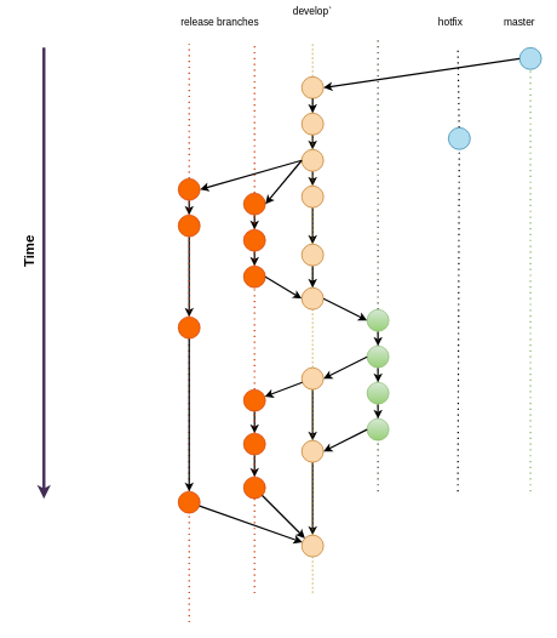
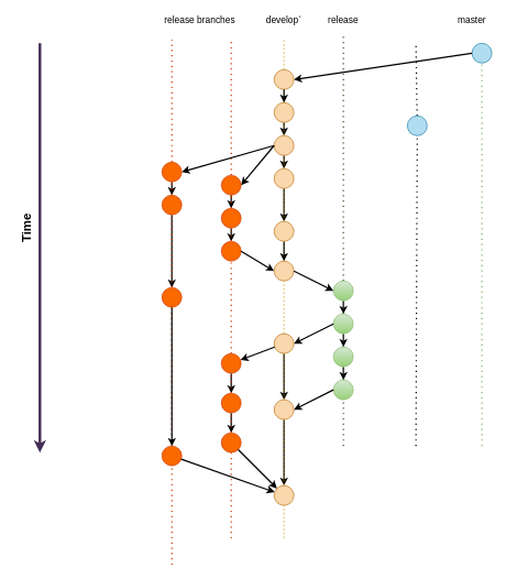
  <mxCell id="0" />
  <mxCell id="1" parent="0" />
  <mxCell id="2" value="" style="endArrow=none;dashed=1;html=1;dashPattern=1 3;strokeWidth=2;gradientColor=#97d077;fillColor=#d5e8d4;strokeColor=#82b366;startArrow=none;" parent="1" edge="1" source="15"><mxGeometry width="50" height="50" relative="1" as="geometry"><mxPoint x="730" y="675" as="sourcePoint" /><mxPoint x="730" y="65" as="targetPoint" /></mxGeometry></mxCell>
  <mxCell id="3" value="&lt;font style=&quot;font-size: 14px&quot;&gt;master&lt;/font&gt;" style="text;html=1;strokeColor=none;fillColor=none;align=center;verticalAlign=middle;whiteSpace=wrap;rounded=0;" parent="1" vertex="1"><mxGeometry x="695" y="20" width="40" height="20" as="geometry" /></mxCell>
  <mxCell id="4" value="" style="endArrow=none;dashed=1;html=1;fillColor=#e3c800;strokeColor=#B09500;startArrow=none;" parent="1" edge="1" source="17"><mxGeometry width="50" height="50" relative="1" as="geometry"><mxPoint x="430" y="670" as="sourcePoint" /><mxPoint x="430" y="60" as="targetPoint" /></mxGeometry></mxCell>
- <mxCell id="5" value="&lt;font style=&quot;font-size: 14px&quot;&gt;develop`&lt;/font&gt;" style="text;html=1;strokeColor=none;fillColor=none;align=center;verticalAlign=middle;whiteSpace=wrap;rounded=0;" parent="1" vertex="1"><mxGeometry x="400" y="5" width="60" height="20" as="geometry" /></mxCell>
+ <mxCell id="5" value="&lt;font style=&quot;font-size: 14px&quot;&gt;develop`&lt;/font&gt;" style="text;html=1;strokeColor=none;fillColor=none;align=center;verticalAlign=middle;whiteSpace=wrap;rounded=0;" parent="1" vertex="1"><mxGeometry x="400" y="20" width="60" height="20" as="geometry" /></mxCell>
  <mxCell id="6" value="" style="endArrow=none;dashed=1;html=1;dashPattern=1 3;strokeWidth=2;fillColor=#fa6800;strokeColor=#C73500;startArrow=none;" parent="1" edge="1" source="30"><mxGeometry width="50" height="50" relative="1" as="geometry"><mxPoint x="350" y="670" as="sourcePoint" /><mxPoint x="350" y="60" as="targetPoint" /></mxGeometry></mxCell>
  <mxCell id="7" value="&lt;font style=&quot;font-size: 14px&quot;&gt;release branches&lt;/font&gt;" style="text;html=1;strokeColor=none;fillColor=none;align=center;verticalAlign=middle;whiteSpace=wrap;rounded=0;" parent="1" vertex="1"><mxGeometry x="230" y="20" width="145" height="20" as="geometry" /></mxCell>
  <mxCell id="8" value="" style="endArrow=none;dashed=1;html=1;dashPattern=1 3;strokeWidth=2;fillColor=#fa6800;strokeColor=#C73500;startArrow=none;" parent="1" edge="1" source="47"><mxGeometry width="50" height="50" relative="1" as="geometry"><mxPoint x="260" y="670" as="sourcePoint" /><mxPoint x="260" y="60" as="targetPoint" /></mxGeometry></mxCell>
  <mxCell id="9" value="" style="endArrow=classic;html=1;fillColor=#76608a;strokeColor=#432D57;strokeWidth=4;" parent="1" edge="1"><mxGeometry width="50" height="50" relative="1" as="geometry"><mxPoint x="60" y="65" as="sourcePoint" /><mxPoint x="60" y="685" as="targetPoint" /><Array as="points"><mxPoint x="60" y="355" /></Array></mxGeometry></mxCell>
  <mxCell id="10" value="&lt;b&gt;&lt;font style=&quot;font-size: 19px&quot;&gt;Time&lt;/font&gt;&lt;/b&gt;" style="text;html=1;strokeColor=none;fillColor=none;align=center;verticalAlign=middle;whiteSpace=wrap;rounded=0;rotation=-90;" parent="1" vertex="1"><mxGeometry x="20" y="335" width="40" height="20" as="geometry" /></mxCell>
  <mxCell id="11" value="" style="endArrow=none;dashed=1;html=1;dashPattern=1 3;strokeWidth=2;fillColor=#6d8764;strokeColor=#3A5431;startArrow=none;" edge="1" parent="1" source="56"><mxGeometry width="50" height="50" relative="1" as="geometry"><mxPoint x="520" y="675" as="sourcePoint" /><mxPoint x="520" y="55" as="targetPoint" /></mxGeometry></mxCell>
+ <mxCell id="12" value="&lt;font style=&quot;font-size: 14px&quot;&gt;release&lt;/font&gt;" style="text;html=1;strokeColor=none;fillColor=none;align=center;verticalAlign=middle;whiteSpace=wrap;rounded=0;" vertex="1" parent="1"><mxGeometry x="500" y="20" width="40" height="20" as="geometry" /></mxCell>
  <mxCell id="13" value="" style="endArrow=none;dashed=1;html=1;dashPattern=1 3;strokeWidth=2;startArrow=none;" edge="1" parent="1" source="41"><mxGeometry width="50" height="50" relative="1" as="geometry"><mxPoint x="630" y="675" as="sourcePoint" /><mxPoint x="630" y="65" as="targetPoint" /></mxGeometry></mxCell>
- <mxCell id="14" value="&lt;font style=&quot;font-size: 14px&quot;&gt;hotfix&lt;/font&gt;" style="text;html=1;strokeColor=none;fillColor=none;align=center;verticalAlign=middle;whiteSpace=wrap;rounded=0;" vertex="1" parent="1"><mxGeometry x="600" y="20" width="40" height="20" as="geometry" /></mxCell>
  <mxCell id="15" value="" style="ellipse;whiteSpace=wrap;html=1;aspect=fixed;fillColor=#b1ddf0;strokeColor=#10739e;" vertex="1" parent="1"><mxGeometry x="715" y="65" width="30" height="30" as="geometry" /></mxCell>
  <mxCell id="16" value="" style="endArrow=none;dashed=1;html=1;dashPattern=1 3;strokeWidth=2;gradientColor=#97d077;fillColor=#d5e8d4;strokeColor=#82b366;" edge="1" parent="1" target="15"><mxGeometry width="50" height="50" relative="1" as="geometry"><mxPoint x="730" y="675" as="sourcePoint" /><mxPoint x="730" y="65" as="targetPoint" /></mxGeometry></mxCell>
  <mxCell id="17" value="" style="ellipse;whiteSpace=wrap;html=1;aspect=fixed;fillColor=#fad7ac;strokeColor=#b46504;" vertex="1" parent="1"><mxGeometry x="415" y="105" width="30" height="30" as="geometry" /></mxCell>
  <mxCell id="18" value="" style="endArrow=none;dashed=1;html=1;fillColor=#e3c800;strokeColor=#B09500;startArrow=none;" edge="1" parent="1" source="21" target="17"><mxGeometry width="50" height="50" relative="1" as="geometry"><mxPoint x="430" y="670" as="sourcePoint" /><mxPoint x="430" y="60" as="targetPoint" /></mxGeometry></mxCell>
  <mxCell id="19" value="" style="endArrow=classic;html=1;strokeWidth=2;entryX=1;entryY=0.5;entryDx=0;entryDy=0;exitX=0;exitY=0.5;exitDx=0;exitDy=0;" edge="1" parent="1" source="15" target="17"><mxGeometry width="50" height="50" relative="1" as="geometry"><mxPoint x="710" y="85" as="sourcePoint" /><mxPoint x="450" y="109" as="targetPoint" /></mxGeometry></mxCell>
  <mxCell id="20" style="edgeStyle=orthogonalEdgeStyle;rounded=0;orthogonalLoop=1;jettySize=auto;html=1;exitX=0.5;exitY=1;exitDx=0;exitDy=0;entryX=0.5;entryY=0;entryDx=0;entryDy=0;strokeWidth=2;" edge="1" parent="1" source="21" target="24"><mxGeometry relative="1" as="geometry" /></mxCell>
  <mxCell id="21" value="" style="ellipse;whiteSpace=wrap;html=1;aspect=fixed;fillColor=#fad7ac;strokeColor=#b46504;" vertex="1" parent="1"><mxGeometry x="415" y="155" width="30" height="30" as="geometry" /></mxCell>
  <mxCell id="22" value="" style="endArrow=none;dashed=1;html=1;fillColor=#e3c800;strokeColor=#B09500;startArrow=none;" edge="1" parent="1" source="24" target="21"><mxGeometry width="50" height="50" relative="1" as="geometry"><mxPoint x="430" y="670" as="sourcePoint" /><mxPoint x="430" y="135" as="targetPoint" /></mxGeometry></mxCell>
  <mxCell id="23" style="edgeStyle=orthogonalEdgeStyle;rounded=0;orthogonalLoop=1;jettySize=auto;html=1;exitX=0.5;exitY=1;exitDx=0;exitDy=0;strokeWidth=2;" edge="1" parent="1" source="24"><mxGeometry relative="1" as="geometry"><mxPoint x="430" y="255" as="targetPoint" /></mxGeometry></mxCell>
  <mxCell id="24" value="" style="ellipse;whiteSpace=wrap;html=1;aspect=fixed;fillColor=#fad7ac;strokeColor=#b46504;" vertex="1" parent="1"><mxGeometry x="415" y="205" width="30" height="30" as="geometry" /></mxCell>
  <mxCell id="25" value="" style="endArrow=none;dashed=1;html=1;fillColor=#e3c800;strokeColor=#B09500;startArrow=none;" edge="1" parent="1" source="27" target="24"><mxGeometry width="50" height="50" relative="1" as="geometry"><mxPoint x="430" y="670" as="sourcePoint" /><mxPoint x="430" y="185" as="targetPoint" /></mxGeometry></mxCell>
  <mxCell id="26" style="edgeStyle=orthogonalEdgeStyle;rounded=0;orthogonalLoop=1;jettySize=auto;html=1;exitX=0.5;exitY=1;exitDx=0;exitDy=0;entryX=0.5;entryY=0;entryDx=0;entryDy=0;strokeWidth=2;" edge="1" parent="1" source="27" target="39"><mxGeometry relative="1" as="geometry" /></mxCell>
  <mxCell id="27" value="" style="ellipse;whiteSpace=wrap;html=1;aspect=fixed;fillColor=#fad7ac;strokeColor=#b46504;" vertex="1" parent="1"><mxGeometry x="415" y="255" width="30" height="30" as="geometry" /></mxCell>
  <mxCell id="28" value="" style="endArrow=none;dashed=1;html=1;fillColor=#e3c800;strokeColor=#B09500;startArrow=none;" edge="1" parent="1" source="43" target="27"><mxGeometry width="50" height="50" relative="1" as="geometry"><mxPoint x="430" y="670" as="sourcePoint" /><mxPoint x="430" y="235" as="targetPoint" /></mxGeometry></mxCell>
  <mxCell id="29" style="edgeStyle=orthogonalEdgeStyle;rounded=0;orthogonalLoop=1;jettySize=auto;html=1;exitX=0.5;exitY=1;exitDx=0;exitDy=0;strokeWidth=2;" edge="1" parent="1" source="30"><mxGeometry relative="1" as="geometry"><mxPoint x="350" y="315" as="targetPoint" /></mxGeometry></mxCell>
  <mxCell id="30" value="" style="ellipse;whiteSpace=wrap;html=1;aspect=fixed;fillColor=#fa6800;strokeColor=#C73500;fontColor=#000000;" vertex="1" parent="1"><mxGeometry x="335" y="265" width="30" height="30" as="geometry" /></mxCell>
  <mxCell id="31" value="" style="endArrow=none;dashed=1;html=1;dashPattern=1 3;strokeWidth=2;fillColor=#fa6800;strokeColor=#C73500;startArrow=none;" edge="1" parent="1" source="33" target="30"><mxGeometry width="50" height="50" relative="1" as="geometry"><mxPoint x="350" y="670" as="sourcePoint" /><mxPoint x="350" y="60" as="targetPoint" /></mxGeometry></mxCell>
  <mxCell id="32" style="edgeStyle=orthogonalEdgeStyle;rounded=0;orthogonalLoop=1;jettySize=auto;html=1;exitX=0.5;exitY=1;exitDx=0;exitDy=0;strokeWidth=2;" edge="1" parent="1" source="33"><mxGeometry relative="1" as="geometry"><mxPoint x="350" y="365" as="targetPoint" /></mxGeometry></mxCell>
  <mxCell id="33" value="" style="ellipse;whiteSpace=wrap;html=1;aspect=fixed;fillColor=#fa6800;strokeColor=#C73500;fontColor=#000000;" vertex="1" parent="1"><mxGeometry x="335" y="315" width="30" height="30" as="geometry" /></mxCell>
  <mxCell id="34" value="" style="endArrow=none;dashed=1;html=1;dashPattern=1 3;strokeWidth=2;fillColor=#fa6800;strokeColor=#C73500;startArrow=none;" edge="1" parent="1" source="35" target="33"><mxGeometry width="50" height="50" relative="1" as="geometry"><mxPoint x="350" y="670" as="sourcePoint" /><mxPoint x="350" y="295" as="targetPoint" /></mxGeometry></mxCell>
  <mxCell id="35" value="" style="ellipse;whiteSpace=wrap;html=1;aspect=fixed;fillColor=#fa6800;strokeColor=#C73500;fontColor=#000000;" vertex="1" parent="1"><mxGeometry x="335" y="365" width="30" height="30" as="geometry" /></mxCell>
  <mxCell id="36" value="" style="endArrow=none;dashed=1;html=1;dashPattern=1 3;strokeWidth=2;fillColor=#fa6800;strokeColor=#C73500;startArrow=none;" edge="1" parent="1" source="76" target="35"><mxGeometry width="50" height="50" relative="1" as="geometry"><mxPoint x="350" y="670" as="sourcePoint" /><mxPoint x="350" y="345" as="targetPoint" /></mxGeometry></mxCell>
  <mxCell id="37" value="" style="endArrow=classic;html=1;strokeWidth=2;entryX=1;entryY=0.5;entryDx=0;entryDy=0;exitX=0;exitY=0.5;exitDx=0;exitDy=0;" edge="1" parent="1" source="24" target="30"><mxGeometry width="50" height="50" relative="1" as="geometry"><mxPoint x="410" y="385" as="sourcePoint" /><mxPoint x="460" y="335" as="targetPoint" /></mxGeometry></mxCell>
  <mxCell id="38" style="edgeStyle=orthogonalEdgeStyle;rounded=0;orthogonalLoop=1;jettySize=auto;html=1;exitX=0.5;exitY=1;exitDx=0;exitDy=0;entryX=0.5;entryY=0;entryDx=0;entryDy=0;strokeWidth=2;" edge="1" parent="1" source="39" target="43"><mxGeometry relative="1" as="geometry" /></mxCell>
  <mxCell id="39" value="" style="ellipse;whiteSpace=wrap;html=1;aspect=fixed;fillColor=#fad7ac;strokeColor=#b46504;" vertex="1" parent="1"><mxGeometry x="415" y="335" width="30" height="30" as="geometry" /></mxCell>
  <mxCell id="40" value="" style="endArrow=classic;html=1;strokeWidth=2;entryX=0.5;entryY=0;entryDx=0;entryDy=0;exitX=0.5;exitY=1;exitDx=0;exitDy=0;" edge="1" parent="1" source="17" target="21"><mxGeometry width="50" height="50" relative="1" as="geometry"><mxPoint x="410" y="385" as="sourcePoint" /><mxPoint x="460" y="335" as="targetPoint" /></mxGeometry></mxCell>
  <mxCell id="41" value="" style="ellipse;whiteSpace=wrap;html=1;aspect=fixed;fillColor=#b1ddf0;strokeColor=#10739e;" vertex="1" parent="1"><mxGeometry x="617" y="175" width="30" height="30" as="geometry" /></mxCell>
  <mxCell id="42" value="" style="endArrow=none;dashed=1;html=1;dashPattern=1 3;strokeWidth=2;" edge="1" parent="1" target="41"><mxGeometry width="50" height="50" relative="1" as="geometry"><mxPoint x="630" y="675" as="sourcePoint" /><mxPoint x="630" y="65" as="targetPoint" /></mxGeometry></mxCell>
  <mxCell id="43" value="" style="ellipse;whiteSpace=wrap;html=1;aspect=fixed;fillColor=#fad7ac;strokeColor=#b46504;" vertex="1" parent="1"><mxGeometry x="415" y="395" width="30" height="30" as="geometry" /></mxCell>
  <mxCell id="44" value="" style="endArrow=none;dashed=1;html=1;fillColor=#e3c800;strokeColor=#B09500;startArrow=none;" edge="1" parent="1" source="63" target="43"><mxGeometry width="50" height="50" relative="1" as="geometry"><mxPoint x="430" y="670" as="sourcePoint" /><mxPoint x="430" y="285" as="targetPoint" /></mxGeometry></mxCell>
  <mxCell id="45" value="" style="endArrow=classic;html=1;strokeWidth=2;exitX=1;exitY=0.5;exitDx=0;exitDy=0;entryX=0;entryY=0.5;entryDx=0;entryDy=0;" edge="1" parent="1" source="35" target="43"><mxGeometry width="50" height="50" relative="1" as="geometry"><mxPoint x="410" y="385" as="sourcePoint" /><mxPoint x="460" y="335" as="targetPoint" /></mxGeometry></mxCell>
  <mxCell id="46" style="edgeStyle=orthogonalEdgeStyle;rounded=0;orthogonalLoop=1;jettySize=auto;html=1;exitX=0.5;exitY=1;exitDx=0;exitDy=0;entryX=0.5;entryY=0;entryDx=0;entryDy=0;strokeWidth=2;" edge="1" parent="1" source="47" target="51"><mxGeometry relative="1" as="geometry" /></mxCell>
  <mxCell id="47" value="" style="ellipse;whiteSpace=wrap;html=1;aspect=fixed;fillColor=#fa6800;strokeColor=#C73500;fontColor=#000000;" vertex="1" parent="1"><mxGeometry x="245" y="245" width="30" height="30" as="geometry" /></mxCell>
  <mxCell id="48" value="" style="endArrow=none;dashed=1;html=1;dashPattern=1 3;strokeWidth=2;fillColor=#fa6800;strokeColor=#C73500;startArrow=none;" edge="1" parent="1" source="51" target="47"><mxGeometry width="50" height="50" relative="1" as="geometry"><mxPoint x="260" y="670" as="sourcePoint" /><mxPoint x="260" y="60" as="targetPoint" /></mxGeometry></mxCell>
  <mxCell id="49" value="" style="endArrow=classic;html=1;strokeWidth=2;entryX=1;entryY=0.5;entryDx=0;entryDy=0;exitX=0;exitY=0.5;exitDx=0;exitDy=0;" edge="1" parent="1" source="24" target="47"><mxGeometry width="50" height="50" relative="1" as="geometry"><mxPoint x="410" y="385" as="sourcePoint" /><mxPoint x="460" y="335" as="targetPoint" /></mxGeometry></mxCell>
  <mxCell id="50" style="edgeStyle=orthogonalEdgeStyle;rounded=0;orthogonalLoop=1;jettySize=auto;html=1;exitX=0.5;exitY=1;exitDx=0;exitDy=0;strokeWidth=2;" edge="1" parent="1" source="51" target="54"><mxGeometry relative="1" as="geometry" /></mxCell>
  <mxCell id="51" value="" style="ellipse;whiteSpace=wrap;html=1;aspect=fixed;fillColor=#fa6800;strokeColor=#C73500;fontColor=#000000;" vertex="1" parent="1"><mxGeometry x="245" y="295" width="30" height="30" as="geometry" /></mxCell>
  <mxCell id="52" value="" style="endArrow=none;dashed=1;html=1;dashPattern=1 3;strokeWidth=2;fillColor=#fa6800;strokeColor=#C73500;startArrow=none;" edge="1" parent="1" source="87" target="51"><mxGeometry width="50" height="50" relative="1" as="geometry"><mxPoint x="260" y="855" as="sourcePoint" /><mxPoint x="260" y="275" as="targetPoint" /></mxGeometry></mxCell>
  <mxCell id="53" style="edgeStyle=orthogonalEdgeStyle;rounded=0;orthogonalLoop=1;jettySize=auto;html=1;exitX=0.5;exitY=1;exitDx=0;exitDy=0;entryX=0.5;entryY=0;entryDx=0;entryDy=0;strokeWidth=2;" edge="1" parent="1" source="54" target="87"><mxGeometry relative="1" as="geometry" /></mxCell>
  <mxCell id="54" value="" style="ellipse;whiteSpace=wrap;html=1;aspect=fixed;fillColor=#fa6800;strokeColor=#C73500;fontColor=#000000;" vertex="1" parent="1"><mxGeometry x="245" y="435" width="30" height="30" as="geometry" /></mxCell>
  <mxCell id="55" style="edgeStyle=orthogonalEdgeStyle;rounded=0;orthogonalLoop=1;jettySize=auto;html=1;exitX=0.5;exitY=1;exitDx=0;exitDy=0;entryX=0.5;entryY=0;entryDx=0;entryDy=0;strokeWidth=2;" edge="1" parent="1" source="56" target="60"><mxGeometry relative="1" as="geometry" /></mxCell>
  <mxCell id="56" value="" style="ellipse;whiteSpace=wrap;html=1;aspect=fixed;fillColor=#d5e8d4;strokeColor=#82b366;gradientColor=#97d077;" vertex="1" parent="1"><mxGeometry x="505" y="425" width="30" height="30" as="geometry" /></mxCell>
  <mxCell id="57" value="" style="endArrow=none;dashed=1;html=1;dashPattern=1 3;strokeWidth=2;fillColor=#6d8764;strokeColor=#3A5431;startArrow=none;" edge="1" parent="1" source="60" target="56"><mxGeometry width="50" height="50" relative="1" as="geometry"><mxPoint x="520" y="675" as="sourcePoint" /><mxPoint x="520" y="55" as="targetPoint" /></mxGeometry></mxCell>
  <mxCell id="58" value="" style="endArrow=classic;html=1;strokeWidth=2;entryX=0;entryY=0.5;entryDx=0;entryDy=0;exitX=1;exitY=0.5;exitDx=0;exitDy=0;" edge="1" parent="1" source="43" target="56"><mxGeometry width="50" height="50" relative="1" as="geometry"><mxPoint x="410" y="385" as="sourcePoint" /><mxPoint x="460" y="335" as="targetPoint" /></mxGeometry></mxCell>
  <mxCell id="59" style="edgeStyle=orthogonalEdgeStyle;rounded=0;orthogonalLoop=1;jettySize=auto;html=1;exitX=0.5;exitY=1;exitDx=0;exitDy=0;entryX=0.5;entryY=0;entryDx=0;entryDy=0;strokeWidth=2;" edge="1" parent="1" source="60" target="67"><mxGeometry relative="1" as="geometry" /></mxCell>
  <mxCell id="60" value="" style="ellipse;whiteSpace=wrap;html=1;aspect=fixed;fillColor=#d5e8d4;strokeColor=#82b366;gradientColor=#97d077;" vertex="1" parent="1"><mxGeometry x="505" y="475" width="30" height="30" as="geometry" /></mxCell>
  <mxCell id="61" value="" style="endArrow=none;dashed=1;html=1;dashPattern=1 3;strokeWidth=2;fillColor=#6d8764;strokeColor=#3A5431;startArrow=none;" edge="1" parent="1" source="67" target="60"><mxGeometry width="50" height="50" relative="1" as="geometry"><mxPoint x="520" y="675" as="sourcePoint" /><mxPoint x="520" y="455" as="targetPoint" /></mxGeometry></mxCell>
  <mxCell id="62" style="edgeStyle=orthogonalEdgeStyle;rounded=0;orthogonalLoop=1;jettySize=auto;html=1;exitX=0.5;exitY=1;exitDx=0;exitDy=0;entryX=0.5;entryY=0;entryDx=0;entryDy=0;strokeWidth=2;" edge="1" parent="1" source="63" target="72"><mxGeometry relative="1" as="geometry" /></mxCell>
  <mxCell id="63" value="" style="ellipse;whiteSpace=wrap;html=1;aspect=fixed;fillColor=#fad7ac;strokeColor=#b46504;" vertex="1" parent="1"><mxGeometry x="415" y="505" width="30" height="30" as="geometry" /></mxCell>
  <mxCell id="64" value="" style="endArrow=none;dashed=1;html=1;fillColor=#e3c800;strokeColor=#B09500;startArrow=none;" edge="1" parent="1" source="72" target="63"><mxGeometry width="50" height="50" relative="1" as="geometry"><mxPoint x="430" y="670" as="sourcePoint" /><mxPoint x="430" y="425" as="targetPoint" /></mxGeometry></mxCell>
  <mxCell id="65" value="" style="endArrow=classic;html=1;strokeWidth=2;entryX=1;entryY=0.5;entryDx=0;entryDy=0;exitX=0;exitY=0.5;exitDx=0;exitDy=0;" edge="1" parent="1" source="60" target="63"><mxGeometry width="50" height="50" relative="1" as="geometry"><mxPoint x="410" y="385" as="sourcePoint" /><mxPoint x="460" y="335" as="targetPoint" /></mxGeometry></mxCell>
  <mxCell id="66" style="edgeStyle=orthogonalEdgeStyle;rounded=0;orthogonalLoop=1;jettySize=auto;html=1;exitX=0.5;exitY=1;exitDx=0;exitDy=0;entryX=0.5;entryY=0;entryDx=0;entryDy=0;strokeWidth=2;" edge="1" parent="1" source="67" target="69"><mxGeometry relative="1" as="geometry" /></mxCell>
  <mxCell id="67" value="" style="ellipse;whiteSpace=wrap;html=1;aspect=fixed;fillColor=#d5e8d4;strokeColor=#82b366;gradientColor=#97d077;" vertex="1" parent="1"><mxGeometry x="505" y="525" width="30" height="30" as="geometry" /></mxCell>
  <mxCell id="68" value="" style="endArrow=none;dashed=1;html=1;dashPattern=1 3;strokeWidth=2;fillColor=#6d8764;strokeColor=#3A5431;startArrow=none;" edge="1" parent="1" source="69" target="67"><mxGeometry width="50" height="50" relative="1" as="geometry"><mxPoint x="520" y="675" as="sourcePoint" /><mxPoint x="520" y="505" as="targetPoint" /></mxGeometry></mxCell>
  <mxCell id="69" value="" style="ellipse;whiteSpace=wrap;html=1;aspect=fixed;fillColor=#d5e8d4;strokeColor=#82b366;gradientColor=#97d077;" vertex="1" parent="1"><mxGeometry x="505" y="575" width="30" height="30" as="geometry" /></mxCell>
  <mxCell id="70" value="" style="endArrow=none;dashed=1;html=1;dashPattern=1 3;strokeWidth=2;fillColor=#6d8764;strokeColor=#3A5431;" edge="1" parent="1" target="69"><mxGeometry width="50" height="50" relative="1" as="geometry"><mxPoint x="520" y="675" as="sourcePoint" /><mxPoint x="520" y="555" as="targetPoint" /></mxGeometry></mxCell>
  <mxCell id="71" style="edgeStyle=orthogonalEdgeStyle;rounded=0;orthogonalLoop=1;jettySize=auto;html=1;exitX=0.5;exitY=1;exitDx=0;exitDy=0;entryX=0.5;entryY=0;entryDx=0;entryDy=0;strokeWidth=2;" edge="1" parent="1" source="72" target="84"><mxGeometry relative="1" as="geometry" /></mxCell>
  <mxCell id="72" value="" style="ellipse;whiteSpace=wrap;html=1;aspect=fixed;fillColor=#fad7ac;strokeColor=#b46504;" vertex="1" parent="1"><mxGeometry x="415" y="605" width="30" height="30" as="geometry" /></mxCell>
  <mxCell id="73" value="" style="endArrow=none;dashed=1;html=1;fillColor=#e3c800;strokeColor=#B09500;startArrow=none;" edge="1" parent="1" source="84" target="72"><mxGeometry width="50" height="50" relative="1" as="geometry"><mxPoint x="430" y="815" as="sourcePoint" /><mxPoint x="430" y="535" as="targetPoint" /></mxGeometry></mxCell>
  <mxCell id="74" value="" style="endArrow=classic;html=1;strokeWidth=2;exitX=0;exitY=0.5;exitDx=0;exitDy=0;entryX=1;entryY=0.5;entryDx=0;entryDy=0;" edge="1" parent="1" source="69" target="72"><mxGeometry width="50" height="50" relative="1" as="geometry"><mxPoint x="410" y="525" as="sourcePoint" /><mxPoint x="460" y="475" as="targetPoint" /></mxGeometry></mxCell>
  <mxCell id="75" style="edgeStyle=orthogonalEdgeStyle;rounded=0;orthogonalLoop=1;jettySize=auto;html=1;exitX=0.5;exitY=1;exitDx=0;exitDy=0;entryX=0.5;entryY=0;entryDx=0;entryDy=0;strokeWidth=2;" edge="1" parent="1" source="76" target="80"><mxGeometry relative="1" as="geometry" /></mxCell>
  <mxCell id="76" value="" style="ellipse;whiteSpace=wrap;html=1;aspect=fixed;fillColor=#fa6800;strokeColor=#C73500;fontColor=#000000;" vertex="1" parent="1"><mxGeometry x="335" y="535" width="30" height="30" as="geometry" /></mxCell>
  <mxCell id="77" value="" style="endArrow=none;dashed=1;html=1;dashPattern=1 3;strokeWidth=2;fillColor=#fa6800;strokeColor=#C73500;startArrow=none;" edge="1" parent="1" source="80" target="76"><mxGeometry width="50" height="50" relative="1" as="geometry"><mxPoint x="350" y="670" as="sourcePoint" /><mxPoint x="350" y="395" as="targetPoint" /></mxGeometry></mxCell>
  <mxCell id="78" value="" style="endArrow=classic;html=1;strokeWidth=2;" edge="1" parent="1" source="63" target="76"><mxGeometry width="50" height="50" relative="1" as="geometry"><mxPoint x="410" y="665" as="sourcePoint" /><mxPoint x="460" y="615" as="targetPoint" /></mxGeometry></mxCell>
  <mxCell id="79" style="edgeStyle=orthogonalEdgeStyle;rounded=0;orthogonalLoop=1;jettySize=auto;html=1;exitX=0.5;exitY=1;exitDx=0;exitDy=0;entryX=0.5;entryY=0;entryDx=0;entryDy=0;strokeWidth=2;" edge="1" parent="1" source="80" target="82"><mxGeometry relative="1" as="geometry" /></mxCell>
  <mxCell id="80" value="" style="ellipse;whiteSpace=wrap;html=1;aspect=fixed;fillColor=#fa6800;strokeColor=#C73500;fontColor=#000000;" vertex="1" parent="1"><mxGeometry x="335" y="595" width="30" height="30" as="geometry" /></mxCell>
  <mxCell id="81" value="" style="endArrow=none;dashed=1;html=1;dashPattern=1 3;strokeWidth=2;fillColor=#fa6800;strokeColor=#C73500;startArrow=none;" edge="1" parent="1" source="82" target="80"><mxGeometry width="50" height="50" relative="1" as="geometry"><mxPoint x="350" y="815" as="sourcePoint" /><mxPoint x="350" y="565" as="targetPoint" /></mxGeometry></mxCell>
  <mxCell id="82" value="" style="ellipse;whiteSpace=wrap;html=1;aspect=fixed;fillColor=#fa6800;strokeColor=#C73500;fontColor=#000000;" vertex="1" parent="1"><mxGeometry x="335" y="655" width="30" height="30" as="geometry" /></mxCell>
  <mxCell id="83" value="" style="endArrow=none;dashed=1;html=1;dashPattern=1 3;strokeWidth=2;fillColor=#fa6800;strokeColor=#C73500;" edge="1" parent="1" target="82"><mxGeometry width="50" height="50" relative="1" as="geometry"><mxPoint x="350" y="815" as="sourcePoint" /><mxPoint x="350" y="625" as="targetPoint" /></mxGeometry></mxCell>
  <mxCell id="84" value="" style="ellipse;whiteSpace=wrap;html=1;aspect=fixed;fillColor=#fad7ac;strokeColor=#b46504;" vertex="1" parent="1"><mxGeometry x="415" y="735" width="30" height="30" as="geometry" /></mxCell>
  <mxCell id="85" value="" style="endArrow=none;dashed=1;html=1;fillColor=#e3c800;strokeColor=#B09500;" edge="1" parent="1" target="84"><mxGeometry width="50" height="50" relative="1" as="geometry"><mxPoint x="430" y="815" as="sourcePoint" /><mxPoint x="430" y="635" as="targetPoint" /></mxGeometry></mxCell>
  <mxCell id="86" value="" style="endArrow=classic;html=1;strokeWidth=2;" edge="1" parent="1" source="82" target="84"><mxGeometry width="50" height="50" relative="1" as="geometry"><mxPoint x="410" y="535" as="sourcePoint" /><mxPoint x="460" y="485" as="targetPoint" /></mxGeometry></mxCell>
  <mxCell id="87" value="" style="ellipse;whiteSpace=wrap;html=1;aspect=fixed;fillColor=#fa6800;strokeColor=#C73500;fontColor=#000000;" vertex="1" parent="1"><mxGeometry x="245" y="675" width="30" height="30" as="geometry" /></mxCell>
  <mxCell id="88" value="" style="endArrow=none;dashed=1;html=1;dashPattern=1 3;strokeWidth=2;fillColor=#fa6800;strokeColor=#C73500;" edge="1" parent="1" target="87"><mxGeometry width="50" height="50" relative="1" as="geometry"><mxPoint x="260" y="855" as="sourcePoint" /><mxPoint x="260" y="325" as="targetPoint" /></mxGeometry></mxCell>
  <mxCell id="89" value="" style="endArrow=classic;html=1;strokeWidth=2;" edge="1" parent="1" source="87" target="84"><mxGeometry width="50" height="50" relative="1" as="geometry"><mxPoint x="410" y="605" as="sourcePoint" /><mxPoint x="460" y="555" as="targetPoint" /></mxGeometry></mxCell>
